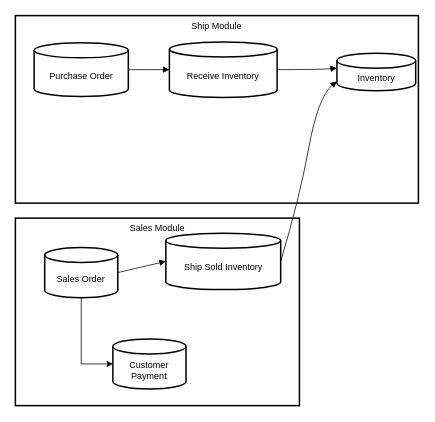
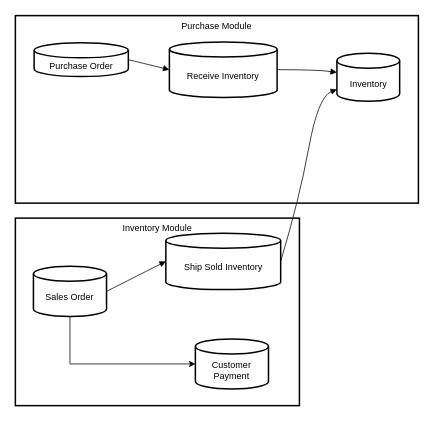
  <mxCell id="0" />
  <mxCell id="1" parent="0" />
- <mxCell id="2" value="Sales Module" style="whiteSpace=wrap;strokeWidth=2;verticalAlign=top;" parent="1" vertex="1"><mxGeometry y="290" width="378.73" height="250" as="geometry" x="20" /></mxCell>
+ <mxCell id="2" value="Inventory Module" style="whiteSpace=wrap;strokeWidth=2;verticalAlign=top;" parent="1" vertex="1"><mxGeometry y="290" width="378.73" height="250" as="geometry" x="20" /></mxCell>
  <mxCell id="3" value="Ship Sold Inventory" style="shape=cylinder3;boundedLbl=1;backgroundOutline=1;size=10;strokeWidth=2;whiteSpace=wrap;" parent="1" vertex="1"><mxGeometry x="220.617" y="310.001" width="153.117" height="75.291" as="geometry" /></mxCell>
  <mxCell id="4" style="edgeStyle=orthogonalEdgeStyle;rounded=0;orthogonalLoop=1;jettySize=auto;html=1;exitX=0.5;exitY=1;exitDx=0;exitDy=0;exitPerimeter=0;entryX=0;entryY=0.5;entryDx=0;entryDy=0;entryPerimeter=0;" edge="1" parent="1" source="5" target="14"><mxGeometry relative="1" as="geometry" /></mxCell>
- <mxCell id="5" value="Sales Order" style="shape=cylinder3;boundedLbl=1;backgroundOutline=1;size=10;strokeWidth=2;whiteSpace=wrap;" parent="1" vertex="1"><mxGeometry x="59.066" y="329.216" width="97.484" height="66.862" as="geometry" /></mxCell>
- <mxCell id="6" value="Ship Module" style="whiteSpace=wrap;strokeWidth=2;verticalAlign=top;" parent="1" vertex="1"><mxGeometry width="537.38" height="250" as="geometry" x="20" y="20" /></mxCell>
+ <mxCell id="5" value="Sales Order" style="shape=cylinder3;boundedLbl=1;backgroundOutline=1;size=10;strokeWidth=2;whiteSpace=wrap;" parent="1" vertex="1"><mxGeometry x="44.066" y="354.216" width="97.484" height="66.862" as="geometry" /></mxCell>
+ <mxCell id="6" value="Purchase Module" style="whiteSpace=wrap;strokeWidth=2;verticalAlign=top;" parent="1" vertex="1"><mxGeometry width="537.38" height="250" as="geometry" x="20" y="20" /></mxCell>
  <mxCell id="7" value="Receive Inventory" style="shape=cylinder3;boundedLbl=1;backgroundOutline=1;size=10;strokeWidth=2;whiteSpace=wrap;" parent="1" vertex="1"><mxGeometry x="225.359" y="55" width="143.633" height="74.101" as="geometry" /></mxCell>
- <mxCell id="8" value="Purchase Order" style="shape=cylinder3;boundedLbl=1;backgroundOutline=1;size=10;strokeWidth=2;whiteSpace=wrap;" parent="1" vertex="1"><mxGeometry x="45" y="56.254" width="125.617" height="71.592" as="geometry" /></mxCell>
- <mxCell id="9" value="Inventory" style="shape=cylinder3;boundedLbl=1;backgroundOutline=1;size=10;strokeWidth=2;whiteSpace=wrap;" parent="1" vertex="1"><mxGeometry x="448.734" y="70.02" width="105" height="50" as="geometry" /></mxCell>
+ <mxCell id="8" value="Purchase Order" style="shape=cylinder3;boundedLbl=1;backgroundOutline=1;size=10;strokeWidth=2;whiteSpace=wrap;" parent="1" vertex="1"><mxGeometry x="45" y="56.254" width="125.617" height="45" as="geometry" /></mxCell>
+ <mxCell id="9" value="Inventory" style="shape=cylinder3;boundedLbl=1;backgroundOutline=1;size=10;strokeWidth=2;whiteSpace=wrap;" parent="1" vertex="1"><mxGeometry x="448.734" y="70.02" width="83.648" height="64.061" as="geometry" /></mxCell>
  <mxCell id="10" value="" style="curved=1;startArrow=none;endArrow=block;exitX=1;exitY=0.5;entryX=0;entryY=0.5;" parent="1" source="8" target="7" edge="1"><mxGeometry relative="1" as="geometry"><Array as="points" /></mxGeometry></mxCell>
  <mxCell id="11" value="" style="curved=1;startArrow=none;endArrow=block;exitX=1;exitY=0.5;entryX=0;entryY=0.402;" parent="1" source="7" target="9" edge="1"><mxGeometry relative="1" as="geometry"><Array as="points"><mxPoint x="423.734" y="92.051" /></Array></mxGeometry></mxCell>
  <mxCell id="12" value="" style="curved=1;startArrow=none;endArrow=block;exitX=1;exitY=0.5;entryX=0;entryY=0.5;" parent="1" source="5" target="3" edge="1"><mxGeometry relative="1" as="geometry"><Array as="points" /></mxGeometry></mxCell>
  <mxCell id="13" value="" style="curved=1;startArrow=none;endArrow=block;exitX=1;exitY=0.5;entryX=0;entryY=0.754;" parent="1" source="3" target="9" edge="1"><mxGeometry relative="1" as="geometry"><Array as="points"><mxPoint x="398.734" y="264.237" /><mxPoint x="423.734" y="128.076" /></Array></mxGeometry></mxCell>
- <mxCell id="14" value="Customer Payment" style="shape=cylinder3;boundedLbl=1;backgroundOutline=1;size=10;strokeWidth=2;whiteSpace=wrap;" vertex="1" parent="1"><mxGeometry x="149.996" y="450.996" width="97.484" height="66.862" as="geometry" /></mxCell>
+ <mxCell id="14" value="Customer Payment" style="shape=cylinder3;boundedLbl=1;backgroundOutline=1;size=10;strokeWidth=2;whiteSpace=wrap;" vertex="1" parent="1"><mxGeometry x="259.996" y="450.996" width="97.484" height="66.862" as="geometry" /></mxCell>
